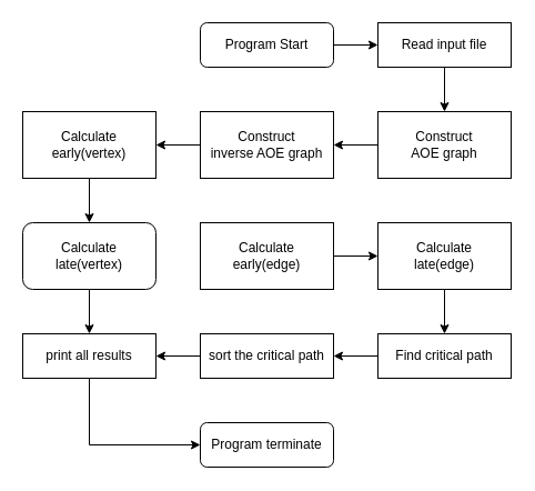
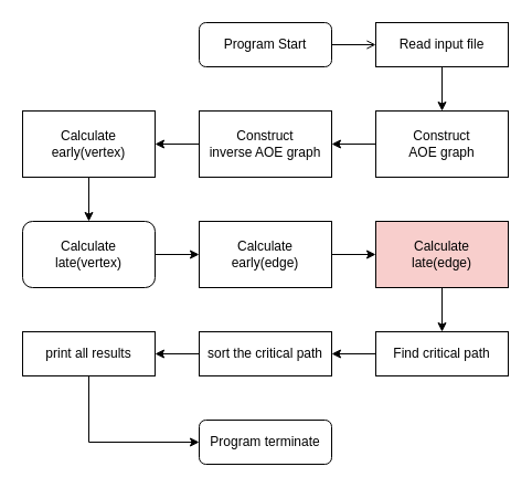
  <mxCell id="0" />
  <mxCell id="1" parent="0" />
- <mxCell id="2" style="edgeStyle=orthogonalEdgeStyle;rounded=0;orthogonalLoop=1;jettySize=auto;html=1;exitX=1;exitY=0.5;exitDx=0;exitDy=0;entryX=0;entryY=0.5;entryDx=0;entryDy=0;" edge="1" parent="1" source="3" target="5"><mxGeometry relative="1" as="geometry" /></mxCell>
+ <mxCell id="2" style="edgeStyle=orthogonalEdgeStyle;rounded=0;orthogonalLoop=1;jettySize=auto;html=1;exitX=1;exitY=0.5;exitDx=0;exitDy=0;entryX=0;entryY=0.5;entryDx=0;entryDy=0;endArrow=open;" edge="1" parent="1" source="3" target="5"><mxGeometry relative="1" as="geometry" /></mxCell>
  <mxCell id="3" value="Program Start" style="rounded=1;whiteSpace=wrap;html=1;" vertex="1" parent="1"><mxGeometry x="180" y="20" width="120" height="40" as="geometry" /></mxCell>
  <mxCell id="4" style="edgeStyle=orthogonalEdgeStyle;rounded=0;orthogonalLoop=1;jettySize=auto;html=1;exitX=0.5;exitY=1;exitDx=0;exitDy=0;entryX=0.5;entryY=0;entryDx=0;entryDy=0;" edge="1" parent="1" source="5" target="7"><mxGeometry relative="1" as="geometry" /></mxCell>
  <mxCell id="5" value="Read input file" style="rounded=0;whiteSpace=wrap;html=1;" vertex="1" parent="1"><mxGeometry x="340" y="20" width="120" height="40" as="geometry" /></mxCell>
  <mxCell id="6" style="edgeStyle=orthogonalEdgeStyle;rounded=0;orthogonalLoop=1;jettySize=auto;html=1;exitX=0;exitY=0.5;exitDx=0;exitDy=0;entryX=1;entryY=0.5;entryDx=0;entryDy=0;" edge="1" parent="1" source="7" target="9"><mxGeometry relative="1" as="geometry" /></mxCell>
  <mxCell id="7" value="Construct &lt;br&gt;AOE graph" style="rounded=0;whiteSpace=wrap;html=1;" vertex="1" parent="1"><mxGeometry x="340" y="100" width="120" height="60" as="geometry" /></mxCell>
  <mxCell id="8" value="" style="edgeStyle=orthogonalEdgeStyle;rounded=0;orthogonalLoop=1;jettySize=auto;html=1;" edge="1" parent="1" source="9" target="11"><mxGeometry relative="1" as="geometry" /></mxCell>
  <mxCell id="9" value="Construct &lt;br&gt;inverse AOE graph" style="rounded=0;whiteSpace=wrap;html=1;" vertex="1" parent="1"><mxGeometry x="180" y="100" width="120" height="60" as="geometry" /></mxCell>
  <mxCell id="10" value="" style="edgeStyle=orthogonalEdgeStyle;rounded=0;orthogonalLoop=1;jettySize=auto;html=1;" edge="1" parent="1" source="11" target="13"><mxGeometry relative="1" as="geometry" /></mxCell>
  <mxCell id="11" value="Calculate early(vertex)" style="rounded=0;whiteSpace=wrap;html=1;" vertex="1" parent="1"><mxGeometry x="20" y="100" width="120" height="60" as="geometry" /></mxCell>
- <mxCell id="12" value="" style="edgeStyle=orthogonalEdgeStyle;rounded=0;orthogonalLoop=1;jettySize=auto;html=1;" edge="1" parent="1" source="13" target="23"><mxGeometry relative="1" as="geometry" /></mxCell>
+ <mxCell id="12" value="" style="edgeStyle=orthogonalEdgeStyle;rounded=0;orthogonalLoop=1;jettySize=auto;html=1;" edge="1" parent="1" source="13" target="15"><mxGeometry relative="1" as="geometry" /></mxCell>
  <mxCell id="13" value="Calculate &lt;br&gt;late(vertex)" style="whiteSpace=wrap;html=1;rounded=1;" vertex="1" parent="1"><mxGeometry x="20" y="200" width="120" height="60" as="geometry" /></mxCell>
  <mxCell id="14" value="" style="edgeStyle=orthogonalEdgeStyle;rounded=0;orthogonalLoop=1;jettySize=auto;html=1;" edge="1" parent="1" source="15" target="17"><mxGeometry relative="1" as="geometry" /></mxCell>
  <mxCell id="15" value="Calculate&lt;br&gt;early(edge)" style="rounded=0;whiteSpace=wrap;html=1;" vertex="1" parent="1"><mxGeometry x="180" y="200" width="120" height="60" as="geometry" /></mxCell>
  <mxCell id="16" value="" style="edgeStyle=orthogonalEdgeStyle;rounded=0;orthogonalLoop=1;jettySize=auto;html=1;" edge="1" parent="1" source="17" target="19"><mxGeometry relative="1" as="geometry" /></mxCell>
- <mxCell id="17" value="Calculate &lt;br&gt;late(edge)" style="rounded=0;whiteSpace=wrap;html=1;" vertex="1" parent="1"><mxGeometry x="340" y="200" width="120" height="60" as="geometry" /></mxCell>
+ <mxCell id="17" value="Calculate &lt;br&gt;late(edge)" style="rounded=0;whiteSpace=wrap;html=1;fillColor=#f8cecc;" vertex="1" parent="1"><mxGeometry x="340" y="200" width="120" height="60" as="geometry" /></mxCell>
  <mxCell id="18" value="" style="edgeStyle=orthogonalEdgeStyle;rounded=0;orthogonalLoop=1;jettySize=auto;html=1;" edge="1" parent="1" source="19" target="21"><mxGeometry relative="1" as="geometry" /></mxCell>
  <mxCell id="19" value="Find critical path" style="rounded=0;whiteSpace=wrap;html=1;" vertex="1" parent="1"><mxGeometry x="340" y="300" width="120" height="40" as="geometry" /></mxCell>
  <mxCell id="20" value="" style="edgeStyle=orthogonalEdgeStyle;rounded=0;orthogonalLoop=1;jettySize=auto;html=1;" edge="1" parent="1" source="21" target="23"><mxGeometry relative="1" as="geometry" /></mxCell>
  <mxCell id="21" value="sort the critical path" style="rounded=0;whiteSpace=wrap;html=1;" vertex="1" parent="1"><mxGeometry x="180" y="300" width="120" height="40" as="geometry" /></mxCell>
  <mxCell id="22" style="edgeStyle=orthogonalEdgeStyle;rounded=0;orthogonalLoop=1;jettySize=auto;html=1;entryX=0;entryY=0.5;entryDx=0;entryDy=0;" edge="1" parent="1" source="23" target="24"><mxGeometry relative="1" as="geometry"><Array as="points"><mxPoint x="80" y="400" /></Array></mxGeometry></mxCell>
  <mxCell id="23" value="print all results" style="rounded=0;whiteSpace=wrap;html=1;" vertex="1" parent="1"><mxGeometry x="20" y="300" width="120" height="40" as="geometry" /></mxCell>
  <mxCell id="24" value="Program terminate" style="rounded=1;whiteSpace=wrap;html=1;" vertex="1" parent="1"><mxGeometry x="180" y="380" width="120" height="40" as="geometry" /></mxCell>
